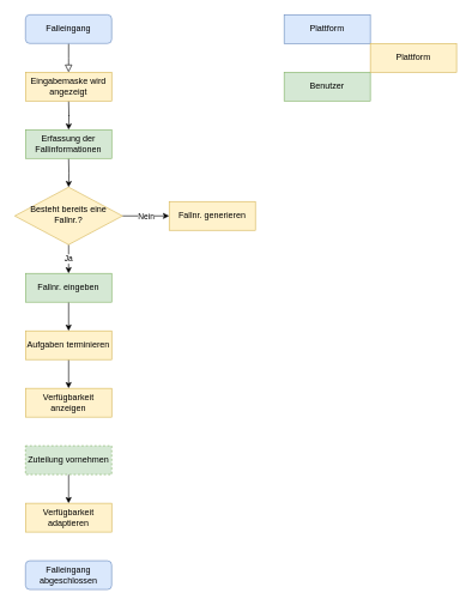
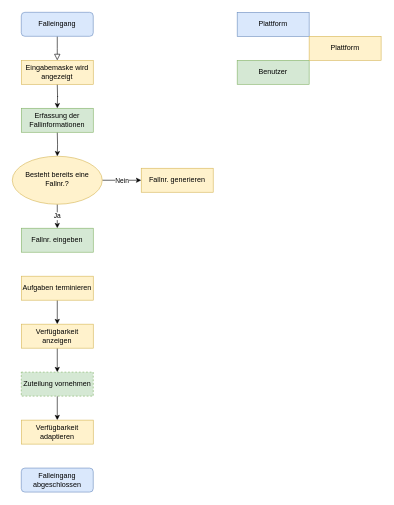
  <mxCell id="0" />
  <mxCell id="1" parent="0" />
  <mxCell id="2" value="" style="rounded=0;html=1;jettySize=auto;orthogonalLoop=1;fontSize=11;endArrow=block;endFill=0;endSize=8;strokeWidth=1;shadow=0;labelBackgroundColor=none;edgeStyle=orthogonalEdgeStyle;" parent="1" source="3" edge="1"><mxGeometry relative="1" as="geometry"><mxPoint x="95" y="100" as="targetPoint" /></mxGeometry></mxCell>
  <mxCell id="3" value="Falleingang" style="rounded=1;whiteSpace=wrap;html=1;fontSize=12;glass=0;strokeWidth=1;shadow=0;fillColor=#dae8fc;strokeColor=#6c8ebf;" parent="1" vertex="1"><mxGeometry x="35" y="20" width="120" height="40" as="geometry" /></mxCell>
  <mxCell id="4" value="Ja" style="edgeStyle=orthogonalEdgeStyle;rounded=0;orthogonalLoop=1;jettySize=auto;html=1;" parent="1" source="6" edge="1"><mxGeometry relative="1" as="geometry"><mxPoint x="95" y="380" as="targetPoint" /></mxGeometry></mxCell>
  <mxCell id="5" value="Nein" style="edgeStyle=orthogonalEdgeStyle;rounded=0;orthogonalLoop=1;jettySize=auto;html=1;" parent="1" source="6" edge="1"><mxGeometry relative="1" as="geometry"><mxPoint x="235" y="300" as="targetPoint" /></mxGeometry></mxCell>
- <mxCell id="6" value="Besteht bereits eine Fallnr.?" style="rhombus;whiteSpace=wrap;html=1;shadow=0;fontFamily=Helvetica;fontSize=12;align=center;strokeWidth=1;spacing=6;spacingTop=-4;fillColor=#fff2cc;strokeColor=#d6b656;" parent="1" vertex="1"><mxGeometry x="20" y="260" width="150" height="80" as="geometry" /></mxCell>
+ <mxCell id="6" value="Besteht bereits eine Fallnr.?" style="ellipse;whiteSpace=wrap;html=1;shadow=0;fontFamily=Helvetica;fontSize=12;align=center;strokeWidth=1;spacing=6;spacingTop=-4;fillColor=#fff2cc;strokeColor=#d6b656;" parent="1" vertex="1"><mxGeometry x="20" y="260" width="150" height="80" as="geometry" /></mxCell>
  <mxCell id="7" value="" style="edgeStyle=orthogonalEdgeStyle;rounded=0;orthogonalLoop=1;jettySize=auto;html=1;" parent="1" edge="1"><mxGeometry relative="1" as="geometry"><mxPoint x="95" y="140" as="sourcePoint" /><mxPoint x="95" y="180" as="targetPoint" /></mxGeometry></mxCell>
  <mxCell id="8" value="" style="edgeStyle=orthogonalEdgeStyle;rounded=0;orthogonalLoop=1;jettySize=auto;html=1;" parent="1" target="6" edge="1"><mxGeometry relative="1" as="geometry"><mxPoint x="95" y="220" as="sourcePoint" /></mxGeometry></mxCell>
  <mxCell id="9" value="Eingabemaske wird angezeigt" style="rounded=0;whiteSpace=wrap;html=1;fillColor=#fff2cc;strokeColor=#d6b656;" parent="1" vertex="1"><mxGeometry x="35" y="100" width="120" height="40" as="geometry" /></mxCell>
  <mxCell id="10" value="Plattform" style="rounded=0;whiteSpace=wrap;html=1;fillColor=#dae8fc;strokeColor=#6c8ebf;" parent="1" vertex="1"><mxGeometry x="395" y="20" width="120" height="40" as="geometry" /></mxCell>
  <mxCell id="11" value="Benutzer" style="rounded=0;whiteSpace=wrap;html=1;fillColor=#d5e8d4;strokeColor=#82b366;" parent="1" vertex="1"><mxGeometry x="395" y="100" width="120" height="40" as="geometry" /></mxCell>
  <mxCell id="12" value="Plattform" style="rounded=0;whiteSpace=wrap;html=1;fillColor=#fff2cc;strokeColor=#d6b656;" parent="1" vertex="1"><mxGeometry x="515" y="60" width="120" height="40" as="geometry" /></mxCell>
  <mxCell id="13" value="Erfassung der Fallinformationen" style="rounded=0;whiteSpace=wrap;html=1;fillColor=#d5e8d4;strokeColor=#82b366;" parent="1" vertex="1"><mxGeometry x="35" y="180" width="120" height="40" as="geometry" /></mxCell>
- <mxCell id="14" value="" style="edgeStyle=orthogonalEdgeStyle;rounded=0;orthogonalLoop=1;jettySize=auto;html=1;" parent="1" source="15" target="18" edge="1"><mxGeometry relative="1" as="geometry" /></mxCell>
  <mxCell id="15" value="Fallnr. eingeben" style="rounded=0;whiteSpace=wrap;html=1;fillColor=#d5e8d4;strokeColor=#82b366;" parent="1" vertex="1"><mxGeometry x="35" y="380" width="120" height="40" as="geometry" /></mxCell>
  <mxCell id="16" value="Fallnr. generieren" style="rounded=0;whiteSpace=wrap;html=1;fillColor=#fff2cc;strokeColor=#d6b656;" parent="1" vertex="1"><mxGeometry x="235" y="280" width="120" height="40" as="geometry" /></mxCell>
  <mxCell id="17" value="" style="edgeStyle=orthogonalEdgeStyle;rounded=0;orthogonalLoop=1;jettySize=auto;html=1;" parent="1" source="18" target="20" edge="1"><mxGeometry relative="1" as="geometry" /></mxCell>
  <mxCell id="18" value="Aufgaben terminieren" style="rounded=0;whiteSpace=wrap;html=1;fillColor=#fff2cc;strokeColor=#d6b656;" parent="1" vertex="1"><mxGeometry x="35" y="460" width="120" height="40" as="geometry" /></mxCell>
+ <mxCell id="19" value="" style="edgeStyle=orthogonalEdgeStyle;rounded=0;orthogonalLoop=1;jettySize=auto;html=1;" parent="1" source="20" target="22" edge="1"><mxGeometry relative="1" as="geometry" /></mxCell>
  <mxCell id="20" value="Verfügbarkeit anzeigen" style="rounded=0;whiteSpace=wrap;html=1;fillColor=#fff2cc;strokeColor=#d6b656;" parent="1" vertex="1"><mxGeometry x="35" y="540" width="120" height="40" as="geometry" /></mxCell>
  <mxCell id="21" value="" style="edgeStyle=orthogonalEdgeStyle;rounded=0;orthogonalLoop=1;jettySize=auto;html=1;" parent="1" source="22" target="23" edge="1"><mxGeometry relative="1" as="geometry" /></mxCell>
  <mxCell id="22" value="Zuteilung vornehmen" style="rounded=0;whiteSpace=wrap;html=1;fillColor=#d5e8d4;strokeColor=#82b366;dashed=1;" parent="1" vertex="1"><mxGeometry x="35" y="620" width="120" height="40" as="geometry" /></mxCell>
  <mxCell id="23" value="Verfügbarkeit adaptieren" style="rounded=0;whiteSpace=wrap;html=1;fillColor=#fff2cc;strokeColor=#d6b656;" parent="1" vertex="1"><mxGeometry x="35" y="700" width="120" height="40" as="geometry" /></mxCell>
  <mxCell id="24" value="Falleingang abgeschlossen" style="rounded=1;whiteSpace=wrap;html=1;fontSize=12;glass=0;strokeWidth=1;shadow=0;fillColor=#dae8fc;strokeColor=#6c8ebf;" parent="1" vertex="1"><mxGeometry x="35" y="780" width="120" height="40" as="geometry" /></mxCell>
